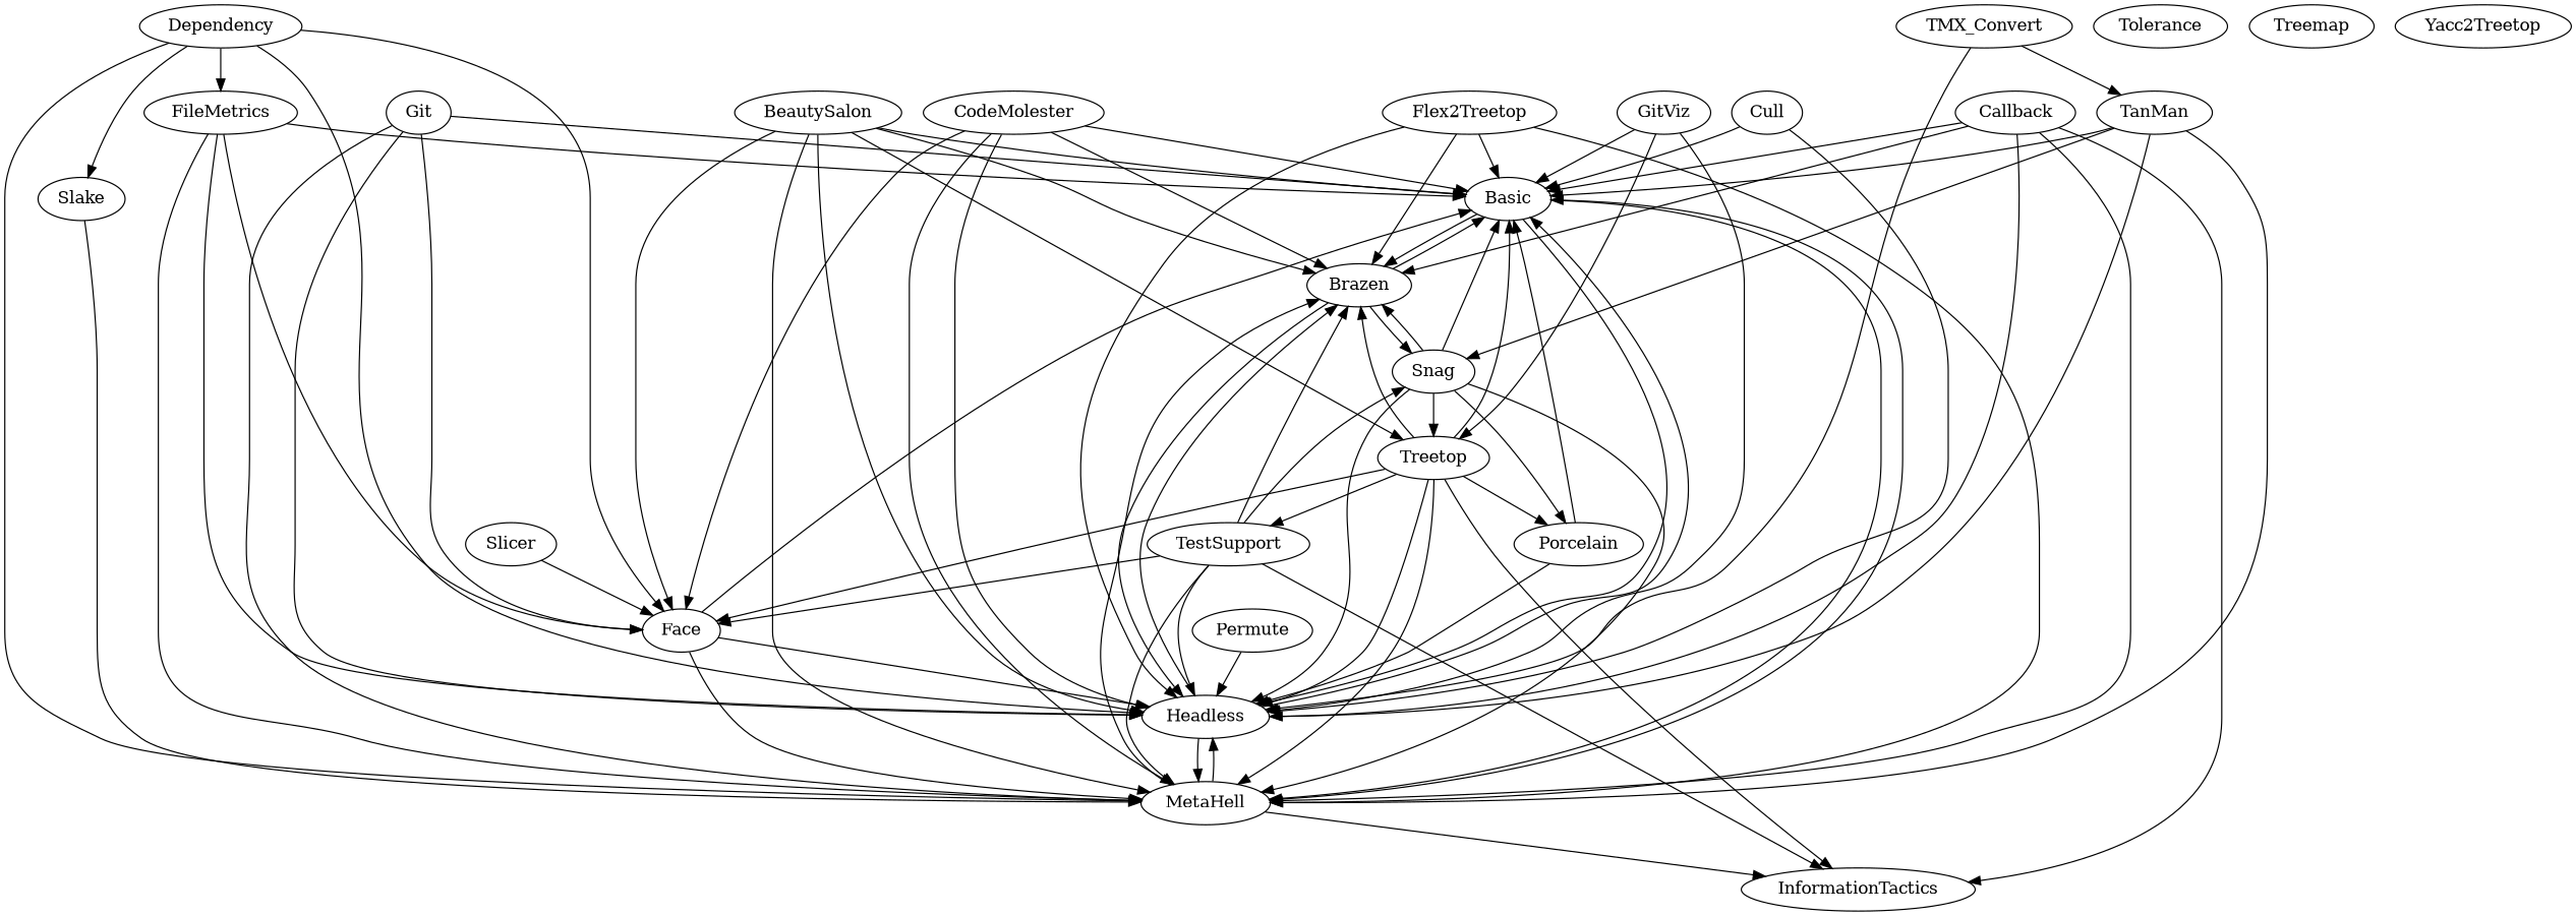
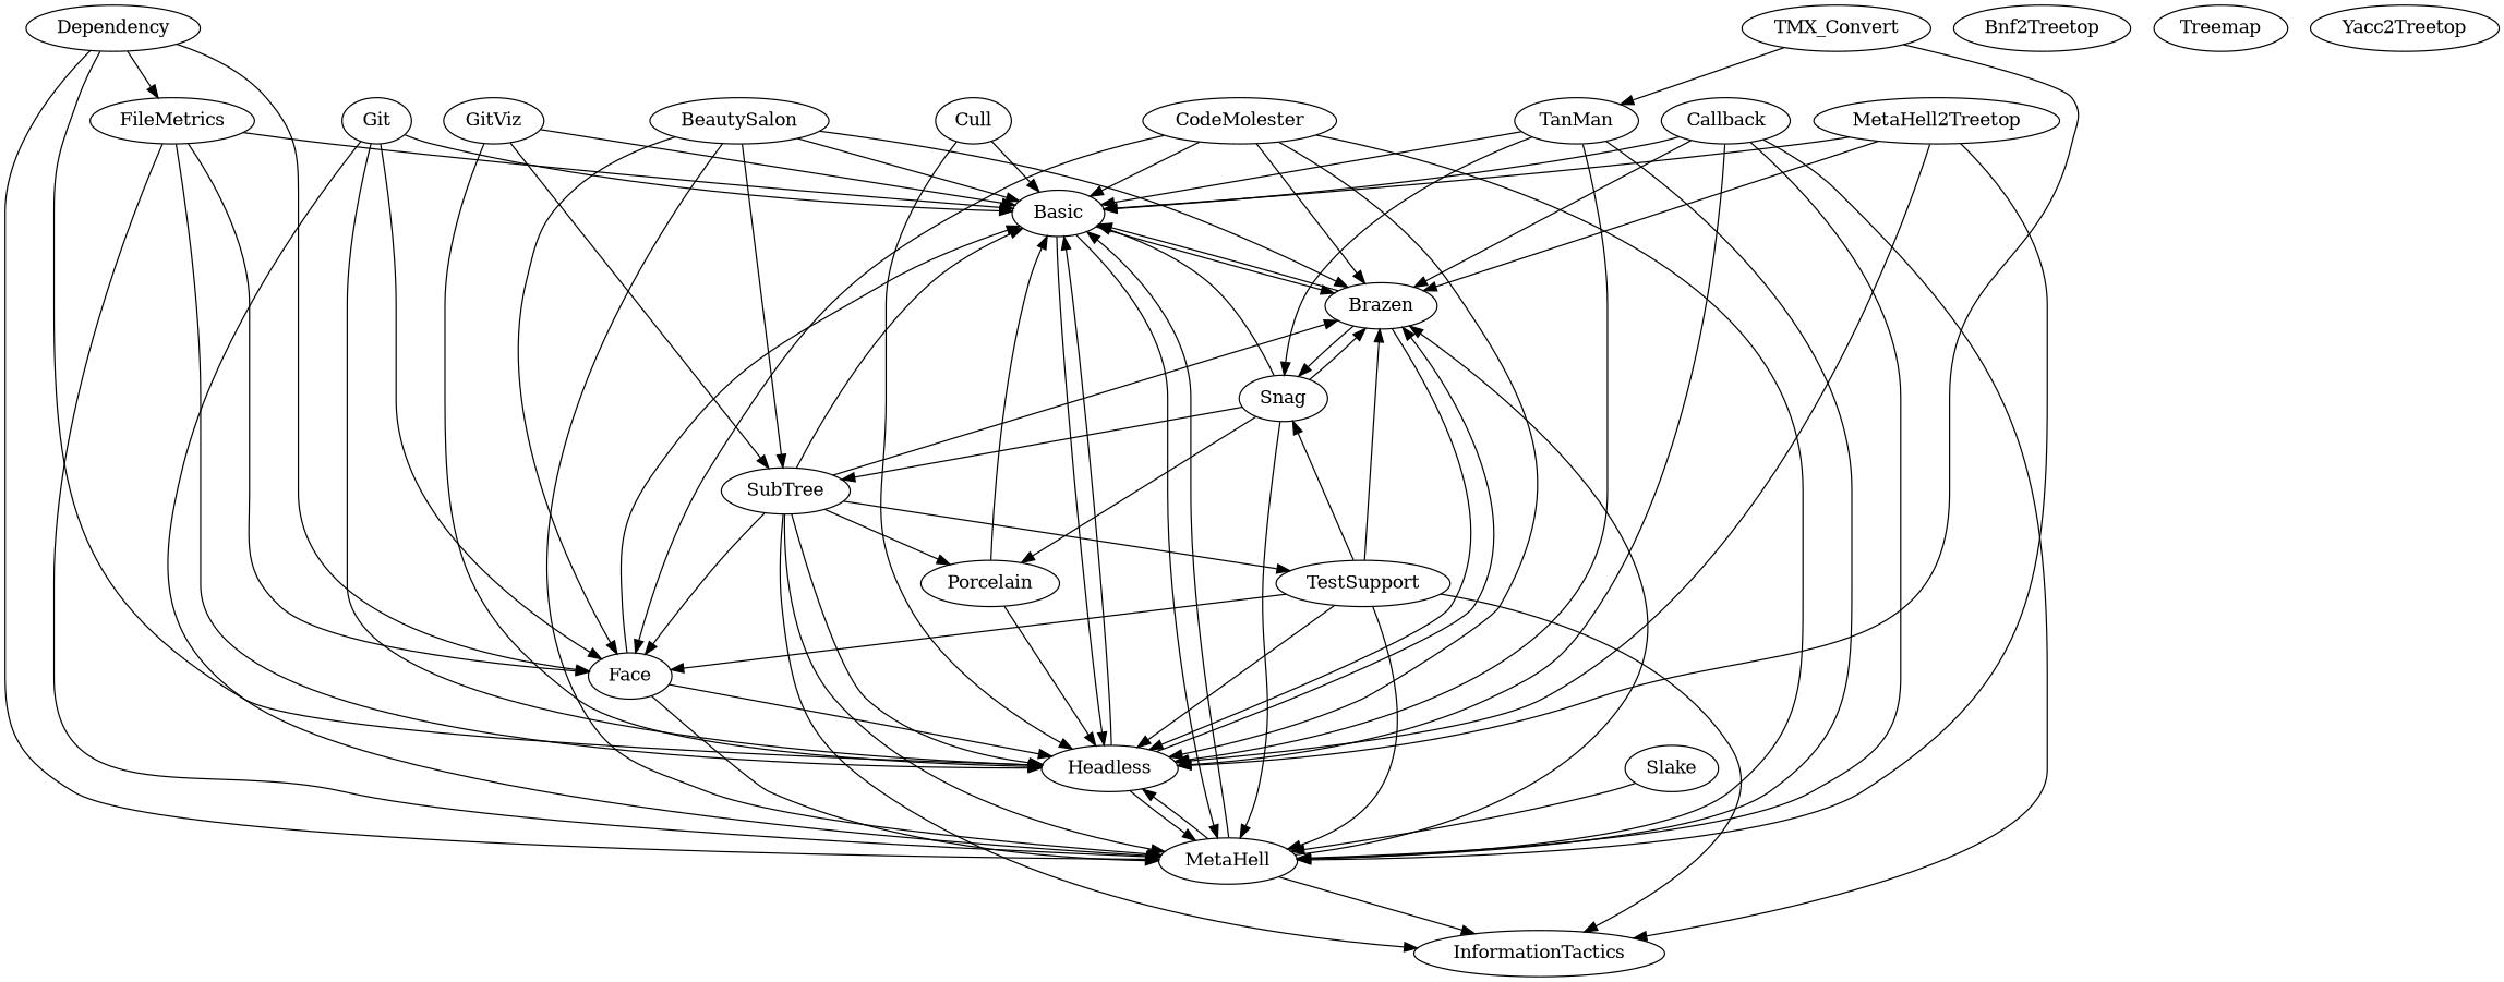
  digraph {
    n1 [label=Basic]
    n2 [label=Brazen]
    n3 [label=Headless]
    n4 [label=MetaHell]
    n5 [label=Snag]
    n6 [label=InformationTactics]
    n7 [label=BeautySalon]
    n8 [label=Face]
-   n9 [label=Treetop]
+   n9 [label=SubTree]
    n10 [label=Porcelain]
    n11 [label=TestSupport]
+   n12 [label=Bnf2Treetop]
    n13 [label=TMX_Convert]
    n14 [label=TanMan]
    n15 [label=Callback]
    n16 [label=CodeMolester]
    n17 [label=Cull]
    n18 [label=Dependency]
    n19 [label=Slake]
    n20 [label=FileMetrics]
-   n21 [label=Flex2Treetop]
+   n21 [label=MetaHell2Treetop]
    n22 [label=Git]
    n23 [label=GitViz]
-   n24 [label=Permute]
-   n25 [label=Slicer]
-   n26 [label=Tolerance]
    n27 [label=Treemap]
    n28 [label=Yacc2Treetop]
    n1 -> n2
    n1 -> n3
    n1 -> n4
    n2 -> n1
    n2 -> n3
    n2 -> n5
    n3 -> n1
    n3 -> n2
    n3 -> n4
    n4 -> n1
    n4 -> n2
    n4 -> n3
    n4 -> n6
    n5 -> n1
    n5 -> n2
-   n5 -> n3
    n5 -> n4
    n5 -> n9
    n5 -> n10
    n7 -> n1
    n7 -> n2
-   n7 -> n3
    n7 -> n4
    n7 -> n8
    n7 -> n9
    n8 -> n1
    n8 -> n3
    n8 -> n4
    n9 -> n1
    n9 -> n2
    n9 -> n3
    n9 -> n4
    n9 -> n6
    n9 -> n8
    n9 -> n10
    n9 -> n11
    n10 -> n1
    n10 -> n3
    n11 -> n2
    n11 -> n3
    n11 -> n4
    n11 -> n5
    n11 -> n6
    n11 -> n8
    n13 -> n3
    n13 -> n14
    n14 -> n1
    n14 -> n3
    n14 -> n4
    n14 -> n5
    n15 -> n1
    n15 -> n2
    n15 -> n3
    n15 -> n4
    n15 -> n6
    n16 -> n1
    n16 -> n2
    n16 -> n3
    n16 -> n4
    n16 -> n8
    n17 -> n1
    n17 -> n3
    n18 -> n3
    n18 -> n4
    n18 -> n8
-   n18 -> n19
    n18 -> n20
    n19 -> n4
    n20 -> n1
    n20 -> n3
    n20 -> n4
    n20 -> n8
    n21 -> n1
    n21 -> n2
    n21 -> n3
    n21 -> n4
    n22 -> n1
    n22 -> n3
    n22 -> n4
    n22 -> n8
    n23 -> n1
    n23 -> n3
    n23 -> n9
-   n24 -> n3
-   n25 -> n8
  }
